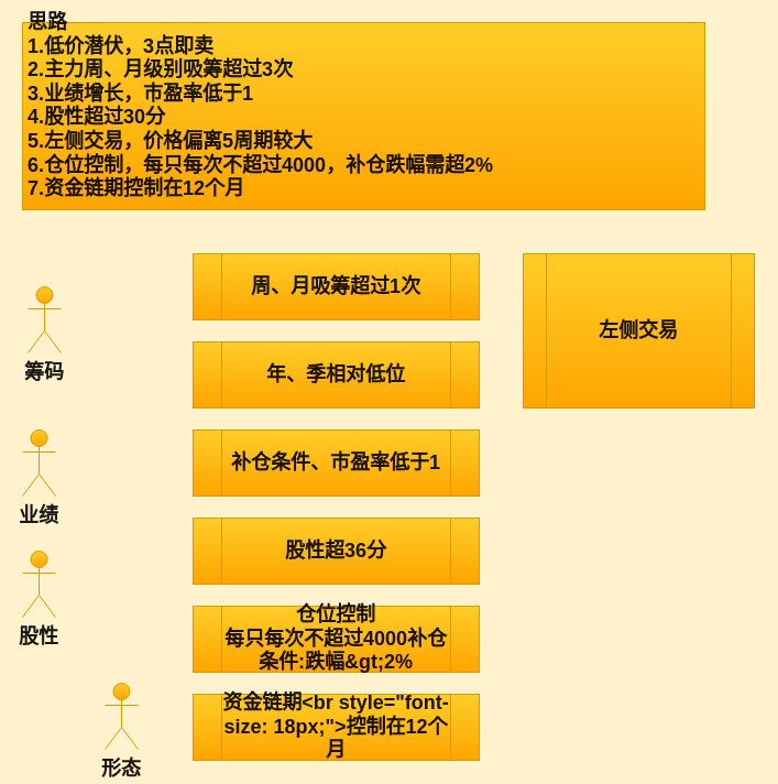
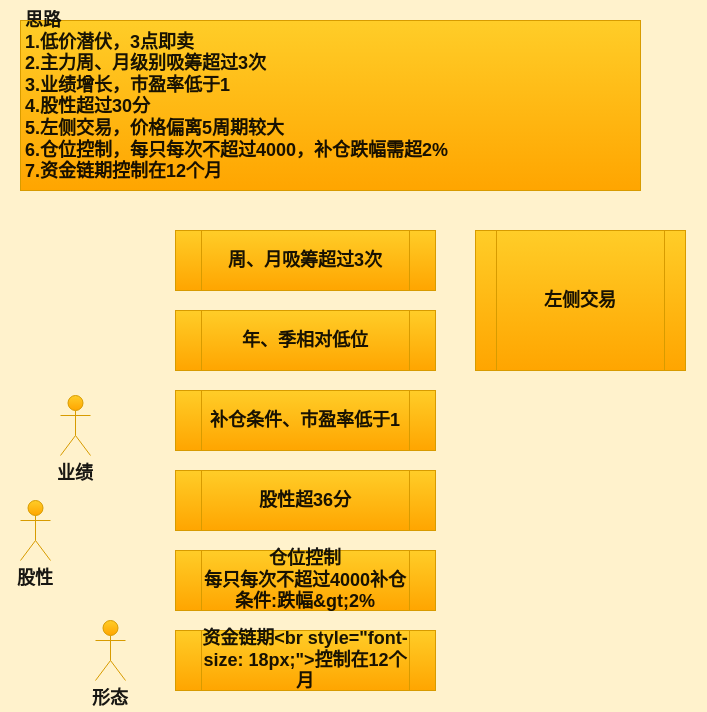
  <mxCell id="0" />
  <mxCell id="1" parent="0" />
- <mxCell id="2" value="筹码" style="shape=umlActor;verticalLabelPosition=bottom;labelBackgroundColor=none;verticalAlign=top;outlineConnect=0;fontStyle=1;fontSize=18;labelBorderColor=none;fontFamily=Helvetica;textOpacity=90;fillColor=#ffcd28;strokeColor=#d79b00;gradientColor=#ffa500;" parent="1" vertex="1"><mxGeometry x="25" y="260" width="30" height="60" as="geometry" /></mxCell>
- <mxCell id="3" value="业绩" style="shape=umlActor;verticalLabelPosition=bottom;labelBackgroundColor=none;verticalAlign=top;outlineConnect=0;fontStyle=1;fontSize=18;labelBorderColor=none;fontFamily=Helvetica;textOpacity=90;fillColor=#ffcd28;strokeColor=#d79b00;gradientColor=#ffa500;" parent="1" vertex="1"><mxGeometry x="20" y="390" width="30" height="60" as="geometry" /></mxCell>
+ <mxCell id="3" value="业绩" style="shape=umlActor;verticalLabelPosition=bottom;labelBackgroundColor=none;verticalAlign=top;outlineConnect=0;fontStyle=1;fontSize=18;labelBorderColor=none;fontFamily=Helvetica;textOpacity=90;fillColor=#ffcd28;strokeColor=#d79b00;gradientColor=#ffa500;" parent="1" vertex="1"><mxGeometry x="60" y="395" width="30" height="60" as="geometry" /></mxCell>
  <mxCell id="4" value="股性" style="shape=umlActor;verticalLabelPosition=bottom;labelBackgroundColor=none;verticalAlign=top;outlineConnect=0;fontStyle=1;fontSize=18;labelBorderColor=none;fontFamily=Helvetica;textOpacity=90;fillColor=#ffcd28;strokeColor=#d79b00;gradientColor=#ffa500;" parent="1" vertex="1"><mxGeometry x="20" y="500" width="30" height="60" as="geometry" /></mxCell>
  <mxCell id="5" value="形态" style="shape=umlActor;verticalLabelPosition=bottom;labelBackgroundColor=none;verticalAlign=top;outlineConnect=0;fontStyle=1;fontSize=18;labelBorderColor=none;fontFamily=Helvetica;textOpacity=90;fillColor=#ffcd28;strokeColor=#d79b00;gradientColor=#ffa500;" parent="1" vertex="1"><mxGeometry x="95" y="620" width="30" height="60" as="geometry" /></mxCell>
  <mxCell id="6" value="思路&#10;1.低价潜伏，3点即卖&#10;2.主力周、月级别吸筹超过3次&#10;3.业绩增长，市盈率低于1&#10;4.股性超过30分&#10;5.左侧交易，价格偏离5周期较大&#10;6.仓位控制，每只每次不超过4000，补仓跌幅需超2%&#10;7.资金链期控制在12个月" style="text;strokeColor=#d79b00;fillColor=#ffcd28;spacing=5;spacingTop=-20;whiteSpace=wrap;overflow=hidden;rounded=0;fontStyle=1;fontSize=18;labelBorderColor=none;fontFamily=Helvetica;labelBackgroundColor=none;textOpacity=90;gradientColor=#ffa500;" parent="1" vertex="1"><mxGeometry x="20" y="20" width="620" height="170" as="geometry" /></mxCell>
- <mxCell id="7" value="周、月吸筹超过1次" style="shape=process;whiteSpace=wrap;backgroundOutline=1;fontStyle=1;fontSize=18;labelBorderColor=none;fontFamily=Helvetica;labelBackgroundColor=none;textOpacity=90;fillColor=#ffcd28;strokeColor=#d79b00;gradientColor=#ffa500;" parent="1" vertex="1"><mxGeometry x="175" y="230" width="260" height="60" as="geometry" /></mxCell>
+ <mxCell id="7" value="周、月吸筹超过3次" style="shape=process;whiteSpace=wrap;backgroundOutline=1;fontStyle=1;fontSize=18;labelBorderColor=none;fontFamily=Helvetica;labelBackgroundColor=none;textOpacity=90;fillColor=#ffcd28;strokeColor=#d79b00;gradientColor=#ffa500;" parent="1" vertex="1"><mxGeometry x="175" y="230" width="260" height="60" as="geometry" /></mxCell>
  <mxCell id="8" value="年、季相对低位" style="shape=process;whiteSpace=wrap;backgroundOutline=1;fontStyle=1;fontSize=18;labelBorderColor=none;fontFamily=Helvetica;labelBackgroundColor=none;textOpacity=90;fillColor=#ffcd28;strokeColor=#d79b00;gradientColor=#ffa500;" parent="1" vertex="1"><mxGeometry x="175" y="310" width="260" height="60" as="geometry" /></mxCell>
  <mxCell id="9" value="补仓条件、市盈率低于1" style="shape=process;whiteSpace=wrap;backgroundOutline=1;fontStyle=1;fontSize=18;labelBorderColor=none;fontFamily=Helvetica;labelBackgroundColor=none;textOpacity=90;fillColor=#ffcd28;strokeColor=#d79b00;gradientColor=#ffa500;" parent="1" vertex="1"><mxGeometry x="175" y="390" width="260" height="60" as="geometry" /></mxCell>
  <mxCell id="10" value="股性超36分" style="shape=process;whiteSpace=wrap;backgroundOutline=1;fontStyle=1;fontSize=18;labelBorderColor=none;fontFamily=Helvetica;labelBackgroundColor=none;textOpacity=90;fillColor=#ffcd28;strokeColor=#d79b00;gradientColor=#ffa500;" parent="1" vertex="1"><mxGeometry x="175" y="470" width="260" height="60" as="geometry" /></mxCell>
  <mxCell id="11" value="左侧交易" style="shape=process;whiteSpace=wrap;backgroundOutline=1;fontStyle=1;fontSize=18;labelBorderColor=none;fontFamily=Helvetica;labelBackgroundColor=none;textOpacity=90;fillColor=#ffcd28;strokeColor=#d79b00;gradientColor=#ffa500;" parent="1" vertex="1"><mxGeometry x="475" y="230" width="210" height="140" as="geometry" /></mxCell>
  <mxCell id="12" value="仓位控制&#10;每只每次不超过4000补仓条件:跌幅&amp;gt;2%" style="shape=process;whiteSpace=wrap;backgroundOutline=1;fontStyle=1;fontSize=18;labelBorderColor=none;fontFamily=Helvetica;labelBackgroundColor=none;textOpacity=90;fillColor=#ffcd28;strokeColor=#d79b00;gradientColor=#ffa500;" parent="1" vertex="1"><mxGeometry x="175" y="550" width="260" height="60" as="geometry" /></mxCell>
  <mxCell id="13" value="资金链期&lt;br style=&quot;font-size: 18px;&quot;&gt;控制在12个月" style="shape=process;whiteSpace=wrap;backgroundOutline=1;fontStyle=1;fontSize=18;labelBorderColor=none;fontFamily=Helvetica;labelBackgroundColor=none;textOpacity=90;fillColor=#ffcd28;strokeColor=#d79b00;gradientColor=#ffa500;" parent="1" vertex="1"><mxGeometry x="175" y="630" width="260" height="60" as="geometry" /></mxCell>
